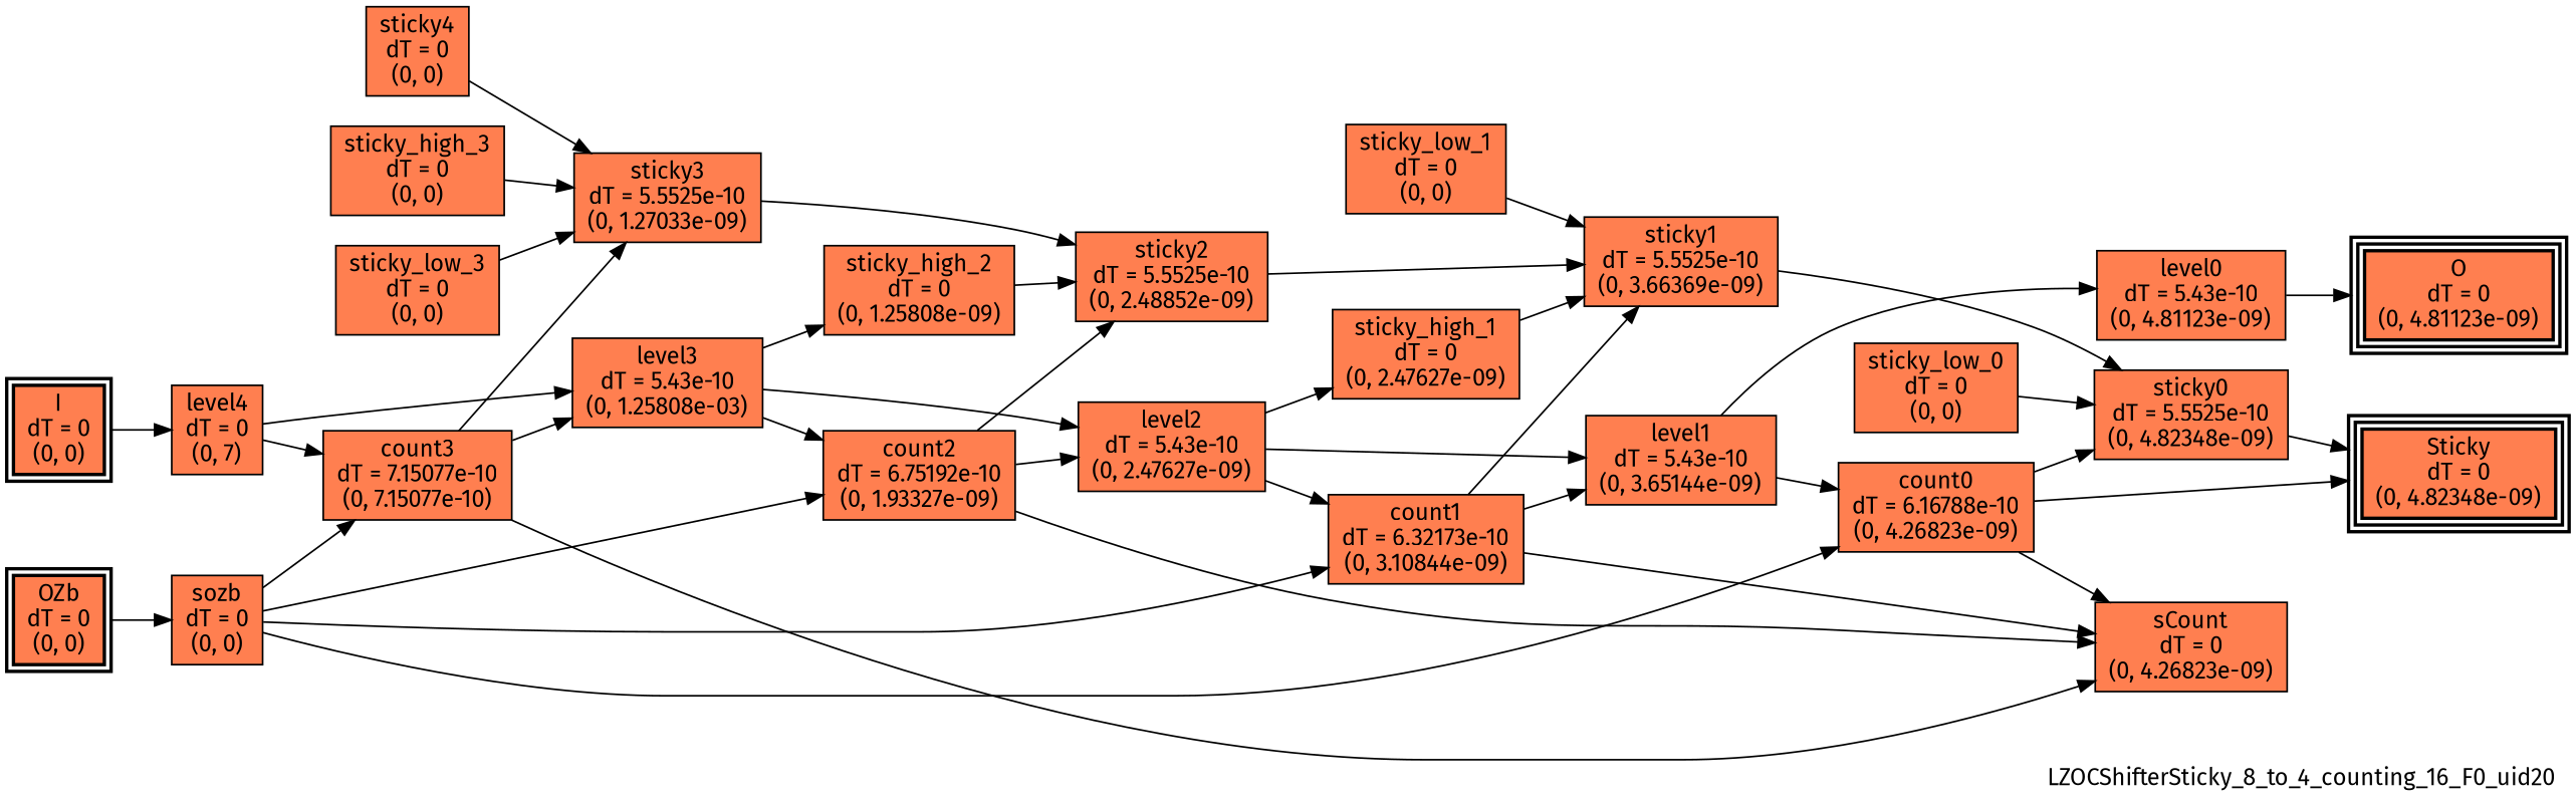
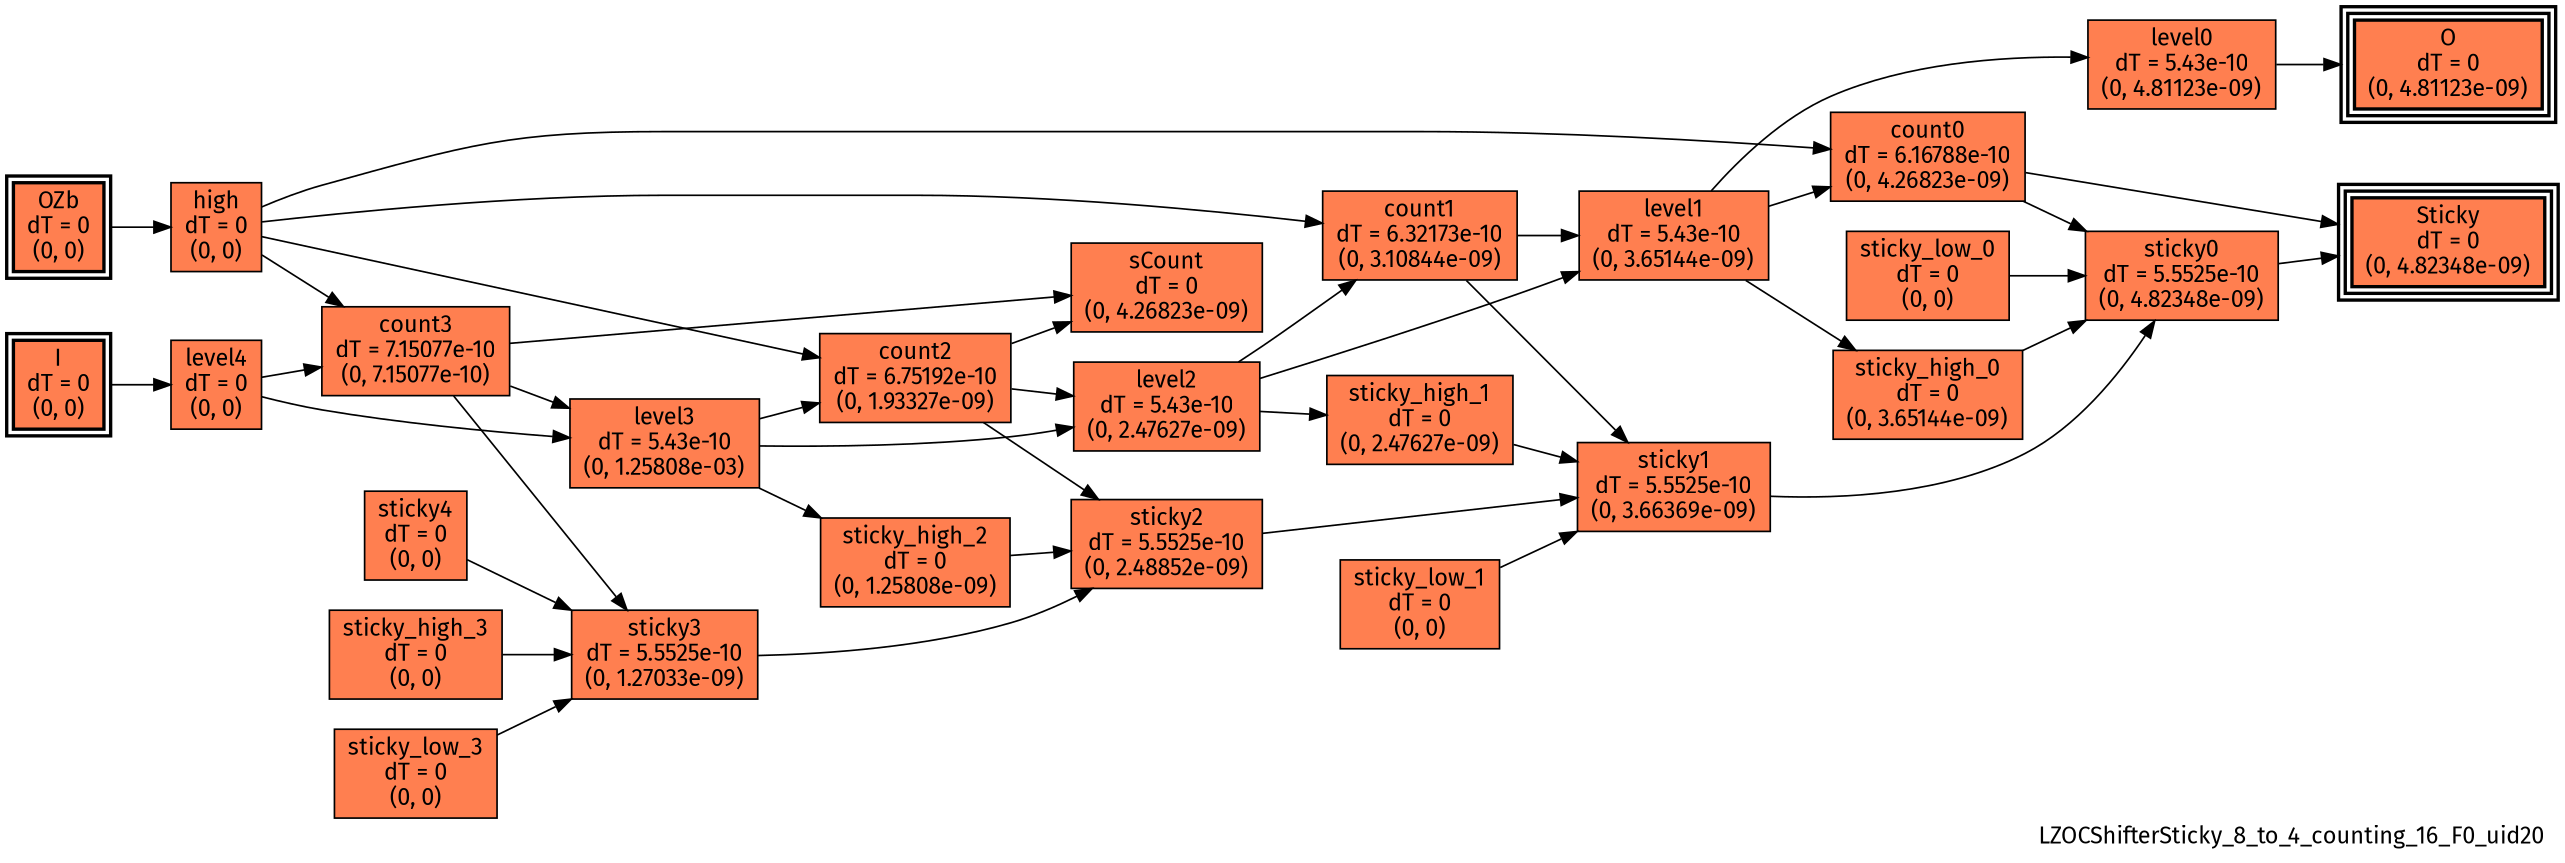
  digraph {
    fontname="Fira Sans"
    label=LZOCShifterSticky_8_to_4_counting_16_F0_uid20
    labeljust=right
    labelloc=bottom
    nodesep=0.25
    rankdir=LR
    ranksep=0.5
    node [color=black fillcolor=coral fontname="Fira Sans" peripheries=1 shape=box style=filled]
    edge [arrowhead=normal arrowsize=1.0 arrowtail=normal color=black dir=forward fontname="Fira Sans"]
    n1 [label="I\ndT = 0\n(0, 0)" peripheries=2 style="bold, filled"]
    n2 [label="OZb\ndT = 0\n(0, 0)" peripheries=2 style="bold, filled"]
    n3 [label="O\ndT = 0\n(0, 4.81123e-09)" peripheries=3 style="bold, filled"]
    n4 [label="Sticky\ndT = 0\n(0, 4.82348e-09)" peripheries=3 style="bold, filled"]
-   n5 [label="level4\ndT = 0\n(0, 7)"]
-   n6 [label="sozb\ndT = 0\n(0, 0)"]
+   n5 [label="level4\ndT = 0\n(0, 0)"]
+   n6 [label="high\ndT = 0\n(0, 0)"]
    n7 [label="count3\ndT = 7.15077e-10\n(0, 7.15077e-10)"]
    n8 [label="level3\ndT = 5.43e-10\n(0, 1.25808e-03)"]
    n9 [label="count2\ndT = 6.75192e-10\n(0, 1.93327e-09)"]
    n10 [label="count1\ndT = 6.32173e-10\n(0, 3.10844e-09)"]
    n11 [label="count0\ndT = 6.16788e-10\n(0, 4.26823e-09)"]
    n12 [label="sticky3\ndT = 5.5525e-10\n(0, 1.27033e-09)"]
    n13 [label="sCount\ndT = 0\n(0, 4.26823e-09)"]
    n14 [label="level2\ndT = 5.43e-10\n(0, 2.47627e-09)"]
    n15 [label="sticky_high_2\ndT = 0\n(0, 1.25808e-09)"]
    n16 [label="sticky2\ndT = 5.5525e-10\n(0, 2.48852e-09)"]
    n17 [label="level1\ndT = 5.43e-10\n(0, 3.65144e-09)"]
    n18 [label="sticky1\ndT = 5.5525e-10\n(0, 3.66369e-09)"]
    n19 [label="sticky0\ndT = 5.5525e-10\n(0, 4.82348e-09)"]
    n20 [label="sticky4\ndT = 0\n(0, 0)"]
    n21 [label="sticky_high_1\ndT = 0\n(0, 2.47627e-09)"]
    n22 [label="sticky_high_3\ndT = 0\n(0, 0)"]
    n23 [label="sticky_low_3\ndT = 0\n(0, 0)"]
    n24 [label="level0\ndT = 5.43e-10\n(0, 4.81123e-09)"]
+   n25 [label="sticky_high_0\ndT = 0\n(0, 3.65144e-09)"]
    n26 [label="sticky_low_1\ndT = 0\n(0, 0)"]
    n27 [label="sticky_low_0\ndT = 0\n(0, 0)"]
    subgraph sub_1 {
      rank=same
      n1
      n2
    }
    subgraph sub_2 {
      rank=same
      n3
      n4
    }
    n1 -> n5
    n2 -> n6
    n5 -> n7
    n5 -> n8
    n6 -> n7
    n6 -> n9
    n6 -> n10
    n6 -> n11
    n7 -> n8
    n7 -> n12
    n7 -> n13
    n8 -> n9
    n8 -> n14
    n8 -> n15
    n9 -> n13
    n9 -> n14
    n9 -> n16
-   n10 -> n13
    n10 -> n17
    n10 -> n18
    n11 -> n4
-   n11 -> n13
    n11 -> n19
    n12 -> n16
    n14 -> n10
    n14 -> n17
    n14 -> n21
    n15 -> n16
    n16 -> n18
    n17 -> n11
    n17 -> n24
+   n17 -> n25
    n18 -> n19
    n19 -> n4
    n20 -> n12
    n21 -> n18
    n22 -> n12
    n23 -> n12
    n24 -> n3
+   n25 -> n19
    n26 -> n18
    n27 -> n19
  }
